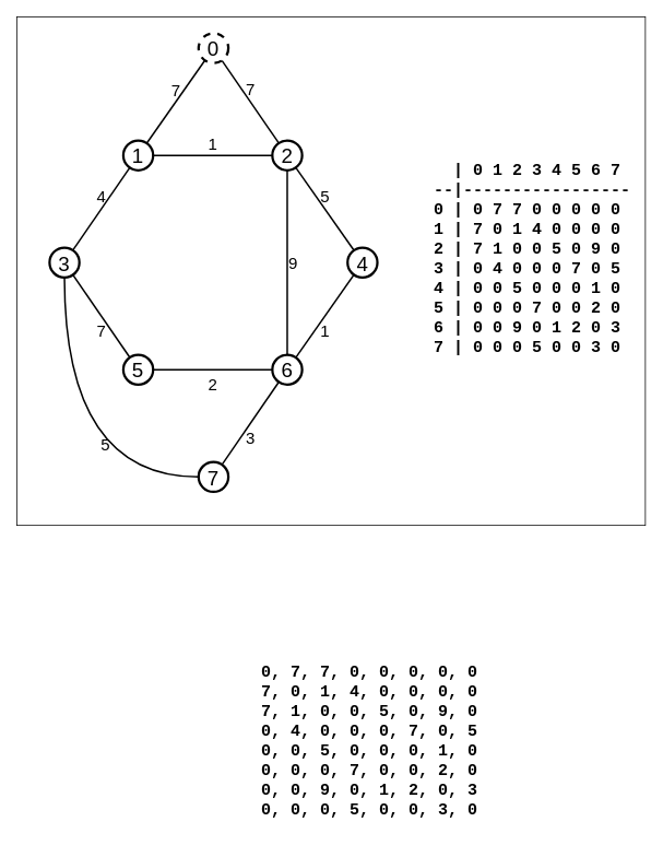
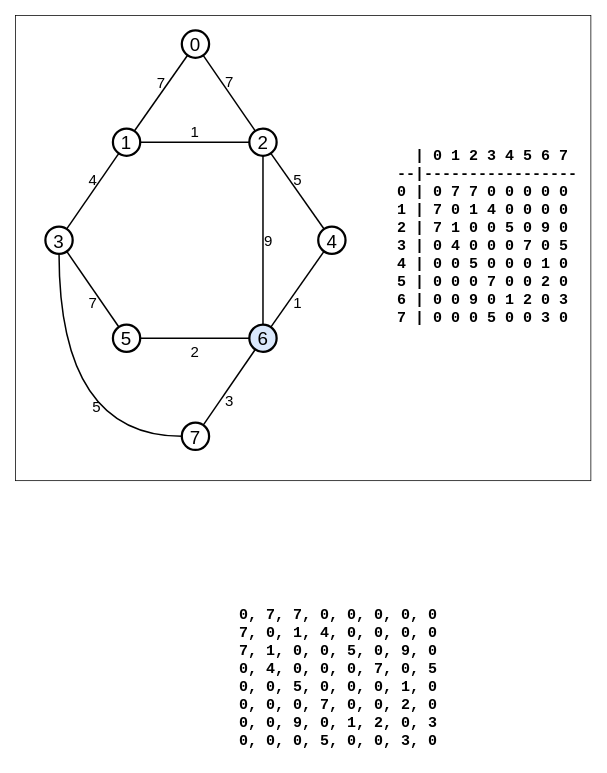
  <mxCell id="0" />
  <mxCell id="1" parent="0" />
  <mxCell id="2" value="" style="rounded=0;whiteSpace=wrap;html=1;" vertex="1" parent="1"><mxGeometry x="20" y="20" width="767" height="620" as="geometry" /></mxCell>
  <mxCell id="3" value="&lt;div style=&quot;font-size: 20px;&quot;&gt;&amp;nbsp; | 0 1 2 3 4 5 6 7&lt;/div&gt;&lt;div&gt;--|-----------------&lt;/div&gt;0 | 0 7 7 0 0 0 0 0&lt;div style=&quot;font-size: 20px;&quot;&gt;1 |&lt;span style=&quot;background-color: initial; font-size: 20px;&quot;&gt;&amp;nbsp;7&lt;/span&gt;&lt;span style=&quot;background-color: initial; font-size: 20px;&quot;&gt;&amp;nbsp;0 1 4 0 0 0 0&lt;/span&gt;&lt;/div&gt;&lt;div style=&quot;font-size: 20px;&quot;&gt;2 |&lt;span style=&quot;background-color: initial; font-size: 20px;&quot;&gt;&amp;nbsp;7&lt;/span&gt;&lt;span style=&quot;background-color: initial; font-size: 20px;&quot;&gt;&amp;nbsp;1 0 0 5 0 9 0&lt;/span&gt;&lt;/div&gt;&lt;div style=&quot;font-size: 20px;&quot;&gt;3 |&lt;span style=&quot;background-color: initial; font-size: 20px;&quot;&gt;&amp;nbsp;0&lt;/span&gt;&lt;span style=&quot;background-color: initial; font-size: 20px;&quot;&gt;&amp;nbsp;4 0 0 0 7 0 5&lt;/span&gt;&lt;/div&gt;&lt;div style=&quot;font-size: 20px;&quot;&gt;4 |&lt;span style=&quot;background-color: initial; font-size: 20px;&quot;&gt;&amp;nbsp;0&lt;/span&gt;&lt;span style=&quot;background-color: initial; font-size: 20px;&quot;&gt;&amp;nbsp;0 5 0 0 0 1 0&lt;/span&gt;&lt;/div&gt;&lt;div style=&quot;font-size: 20px;&quot;&gt;5 |&lt;span style=&quot;background-color: initial; font-size: 20px;&quot;&gt;&amp;nbsp;&lt;/span&gt;&lt;span style=&quot;background-color: initial; font-size: 20px;&quot;&gt;0 0 0 7 0 0 2 0&lt;/span&gt;&lt;/div&gt;&lt;div style=&quot;font-size: 20px;&quot;&gt;6 |&lt;span style=&quot;background-color: initial; font-size: 20px;&quot;&gt;&amp;nbsp;&lt;/span&gt;&lt;span style=&quot;background-color: initial; font-size: 20px;&quot;&gt;0 0 9 0 1 2 0 3&lt;/span&gt;&lt;/div&gt;&lt;div style=&quot;font-size: 20px;&quot;&gt;7 |&lt;span style=&quot;background-color: initial; font-size: 20px;&quot;&gt;&amp;nbsp;&lt;/span&gt;&lt;span style=&quot;background-color: initial; font-size: 20px;&quot;&gt;0 0 0 5 0 0 3 0&lt;/span&gt;&lt;/div&gt;" style="text;html=1;align=left;verticalAlign=middle;resizable=0;points=[];autosize=1;strokeColor=none;fillColor=none;fontFamily=Courier New;fontSize=20;fontStyle=1" vertex="1" parent="1"><mxGeometry x="527" y="190" width="260" height="250" as="geometry" /></mxCell>
  <mxCell id="4" value="&lt;div style=&quot;font-size: 20px;&quot;&gt;0, 7, 7, 0, 0, 0, 0, 0&lt;/div&gt;&lt;div style=&quot;font-size: 20px;&quot;&gt;7, 0, 1, 4, 0, 0, 0, 0&lt;/div&gt;&lt;div style=&quot;font-size: 20px;&quot;&gt;7, 1, 0, 0, 5, 0, 9, 0&lt;/div&gt;&lt;div style=&quot;font-size: 20px;&quot;&gt;0, 4, 0, 0, 0, 7, 0, 5&lt;/div&gt;&lt;div style=&quot;font-size: 20px;&quot;&gt;0, 0, 5, 0, 0, 0, 1, 0&lt;/div&gt;&lt;div style=&quot;font-size: 20px;&quot;&gt;0, 0, 0, 7, 0, 0, 2, 0&lt;/div&gt;&lt;div style=&quot;font-size: 20px;&quot;&gt;0, 0, 9, 0, 1, 2, 0, 3&lt;/div&gt;&lt;div style=&quot;font-size: 20px;&quot;&gt;0, 0, 0, 5, 0, 0, 3, 0&lt;/div&gt;" style="text;html=1;align=center;verticalAlign=middle;resizable=0;points=[];autosize=1;strokeColor=none;fillColor=none;fontFamily=Courier New;fontStyle=1;fontSize=20;" vertex="1" parent="1"><mxGeometry x="305" y="798" width="290" height="210" as="geometry" /></mxCell>
  <mxCell id="5" value="" style="group" vertex="1" connectable="0" parent="1"><mxGeometry x="60" y="40" width="400" height="560" as="geometry" /></mxCell>
  <mxCell id="6" value="7" style="rounded=0;orthogonalLoop=1;jettySize=auto;html=1;endArrow=none;endFill=0;strokeWidth=2;verticalAlign=bottom;fontSize=20;labelBackgroundColor=none;" edge="1" parent="5" source="8" target="18"><mxGeometry relative="1" as="geometry" /></mxCell>
  <mxCell id="7" value="7" style="rounded=0;orthogonalLoop=1;jettySize=auto;html=1;endArrow=none;endFill=0;strokeWidth=2;verticalAlign=bottom;fontSize=20;labelBackgroundColor=none;" edge="1" parent="5" source="8" target="20"><mxGeometry relative="1" as="geometry" /></mxCell>
- <mxCell id="8" value="0" style="ellipse;whiteSpace=wrap;html=1;aspect=fixed;strokeWidth=3;fontSize=25;dashed=1;" vertex="1" parent="5"><mxGeometry x="181.818" width="36.364" height="36.364" as="geometry" /></mxCell>
+ <mxCell id="8" value="0" style="ellipse;whiteSpace=wrap;html=1;aspect=fixed;strokeWidth=3;fontSize=25;" vertex="1" parent="5"><mxGeometry x="181.818" width="36.364" height="36.364" as="geometry" /></mxCell>
  <mxCell id="9" value="5" style="rounded=0;orthogonalLoop=1;jettySize=auto;html=1;edgeStyle=orthogonalEdgeStyle;curved=1;endArrow=none;endFill=0;strokeWidth=2;labelBackgroundColor=none;verticalAlign=top;fontSize=20;" edge="1" parent="5" source="10" target="22"><mxGeometry x="0.091" y="-50" relative="1" as="geometry"><Array as="points"><mxPoint x="18.182" y="541.333" /></Array><mxPoint as="offset" /></mxGeometry></mxCell>
  <mxCell id="10" value="7" style="ellipse;whiteSpace=wrap;html=1;aspect=fixed;strokeWidth=3;fontSize=25;" vertex="1" parent="5"><mxGeometry x="181.818" y="522.667" width="36.364" height="36.364" as="geometry" /></mxCell>
  <mxCell id="11" value="2" style="rounded=0;orthogonalLoop=1;jettySize=auto;html=1;endArrow=none;endFill=0;strokeWidth=2;verticalAlign=top;fontSize=20;labelBackgroundColor=none;" edge="1" parent="5" source="12" target="15"><mxGeometry relative="1" as="geometry" /></mxCell>
  <mxCell id="12" value="5" style="ellipse;whiteSpace=wrap;html=1;aspect=fixed;strokeWidth=3;fontSize=25;" vertex="1" parent="5"><mxGeometry x="90" y="392" width="36.364" height="36.364" as="geometry" /></mxCell>
  <mxCell id="13" value="3" style="rounded=0;orthogonalLoop=1;jettySize=auto;html=1;endArrow=none;endFill=0;strokeWidth=2;verticalAlign=top;fontSize=20;labelBackgroundColor=none;" edge="1" parent="5" source="15" target="10"><mxGeometry relative="1" as="geometry" /></mxCell>
  <mxCell id="14" value="9" style="rounded=0;orthogonalLoop=1;jettySize=auto;html=1;endArrow=none;endFill=0;strokeWidth=2;fontSize=20;labelBackgroundColor=none;verticalAlign=middle;labelPosition=right;verticalLabelPosition=middle;align=left;" edge="1" parent="5" source="15" target="18"><mxGeometry relative="1" as="geometry"><mxPoint as="offset" /></mxGeometry></mxCell>
- <mxCell id="15" value="6" style="ellipse;whiteSpace=wrap;html=1;aspect=fixed;strokeWidth=3;fontSize=25;" vertex="1" parent="5"><mxGeometry x="271.818" y="392" width="36.364" height="36.364" as="geometry" /></mxCell>
+ <mxCell id="15" value="6" style="ellipse;whiteSpace=wrap;html=1;aspect=fixed;strokeWidth=3;fontSize=25;fillColor=#dae8fc;" vertex="1" parent="5"><mxGeometry x="271.818" y="392" width="36.364" height="36.364" as="geometry" /></mxCell>
  <mxCell id="16" value="5" style="rounded=0;orthogonalLoop=1;jettySize=auto;html=1;endArrow=none;endFill=0;strokeWidth=2;verticalAlign=bottom;fontSize=20;labelBackgroundColor=none;" edge="1" parent="5" source="18" target="24"><mxGeometry relative="1" as="geometry" /></mxCell>
  <mxCell id="17" value="1" style="rounded=0;orthogonalLoop=1;jettySize=auto;html=1;entryX=1;entryY=0.5;entryDx=0;entryDy=0;endArrow=none;endFill=0;strokeWidth=2;verticalAlign=bottom;fontSize=20;" edge="1" parent="5" source="18" target="20"><mxGeometry relative="1" as="geometry" /></mxCell>
  <mxCell id="18" value="2" style="ellipse;whiteSpace=wrap;html=1;aspect=fixed;strokeWidth=3;fontSize=25;" vertex="1" parent="5"><mxGeometry x="271.818" y="130.667" width="36.364" height="36.364" as="geometry" /></mxCell>
  <mxCell id="19" value="4" style="rounded=0;orthogonalLoop=1;jettySize=auto;html=1;endArrow=none;endFill=0;strokeWidth=2;verticalAlign=bottom;fontSize=20;labelBackgroundColor=none;" edge="1" parent="5" source="20" target="22"><mxGeometry relative="1" as="geometry" /></mxCell>
  <mxCell id="20" value="1" style="ellipse;whiteSpace=wrap;html=1;aspect=fixed;strokeWidth=3;fontSize=25;" vertex="1" parent="5"><mxGeometry x="90" y="130.667" width="36.364" height="36.364" as="geometry" /></mxCell>
  <mxCell id="21" value="7" style="rounded=0;orthogonalLoop=1;jettySize=auto;html=1;endArrow=none;endFill=0;strokeWidth=2;verticalAlign=top;fontSize=20;labelBackgroundColor=none;" edge="1" parent="5" source="22" target="12"><mxGeometry relative="1" as="geometry" /></mxCell>
  <mxCell id="22" value="3" style="ellipse;whiteSpace=wrap;html=1;aspect=fixed;strokeWidth=3;fontSize=25;" vertex="1" parent="5"><mxGeometry y="261.333" width="36.364" height="36.364" as="geometry" /></mxCell>
  <mxCell id="23" value="1" style="rounded=0;orthogonalLoop=1;jettySize=auto;html=1;endArrow=none;endFill=0;strokeWidth=2;fontSize=20;labelBackgroundColor=none;verticalAlign=top;" edge="1" parent="5" source="24" target="15"><mxGeometry relative="1" as="geometry" /></mxCell>
  <mxCell id="24" value="4" style="ellipse;whiteSpace=wrap;html=1;aspect=fixed;strokeWidth=3;fontSize=25;" vertex="1" parent="5"><mxGeometry x="363.636" y="261.333" width="36.364" height="36.364" as="geometry" /></mxCell>
